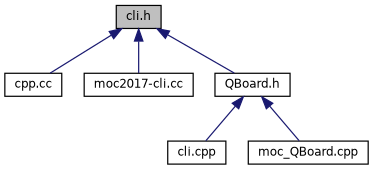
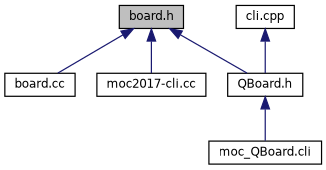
  digraph {
    node [color=black fillcolor=white fontname=Helvetica fontsize=10 shape=record style=filled]
    edge [color=midnightblue dir=back fontname=Helvetica fontsize=10 labelfontname=Helvetica labelfontsize=10 style=solid]
-   n1 [fillcolor=grey75 fontcolor=black height=0.2 label="cli.h" width=0.4]
-   n2 [height=0.2 label="cpp.cc" width=0.4]
+   n1 [fillcolor=grey75 fontcolor=black height=0.2 label="board.h" width=0.4]
+   n2 [height=0.2 label="board.cc" width=0.4]
    n3 [height=0.2 label="moc2017-cli.cc" width=0.4]
    n4 [height=0.2 label="QBoard.h" width=0.4]
    n5 [height=0.2 label="cli.cpp" width=0.4]
-   n6 [height=0.2 label="moc_QBoard.cpp" width=0.4]
+   n6 [height=0.2 label="moc_QBoard.cli" width=0.4]
    n1 -> n2
    n1 -> n3
    n1 -> n4
-   n4 -> n5
+   n5 -> n4
    n4 -> n6
  }
